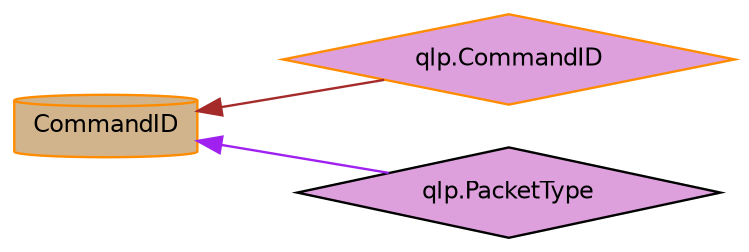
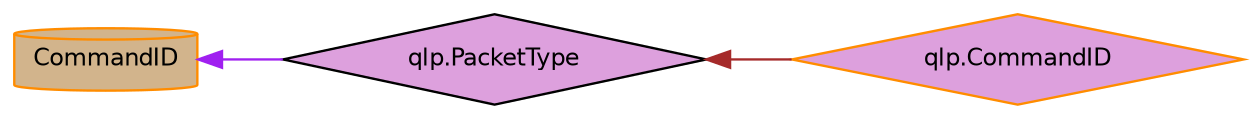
  digraph {
    fontname="DejaVu Sans"
    rankdir=LR
    node [color=darkorange fillcolor=plum fontname="DejaVu Sans" fontsize=10 shape=diamond style=filled]
    edge [dir=back fontname="DejaVu Sans" fontsize=10 labelfontname=Helvetica labelfontsize=10 style=solid]
    n1 [fillcolor=tan height=0.2 label=CommandID shape=cylinder width=0.4]
    n2 [height=0.2 label="qlp.CommandID" width=0.4]
    n3 [color=black height=0.2 label="qlp.PacketType" width=0.4]
-   n1 -> n2 [color=brown]
+   n3 -> n2 [color=brown]
    n1 -> n3 [color=purple]
  }
